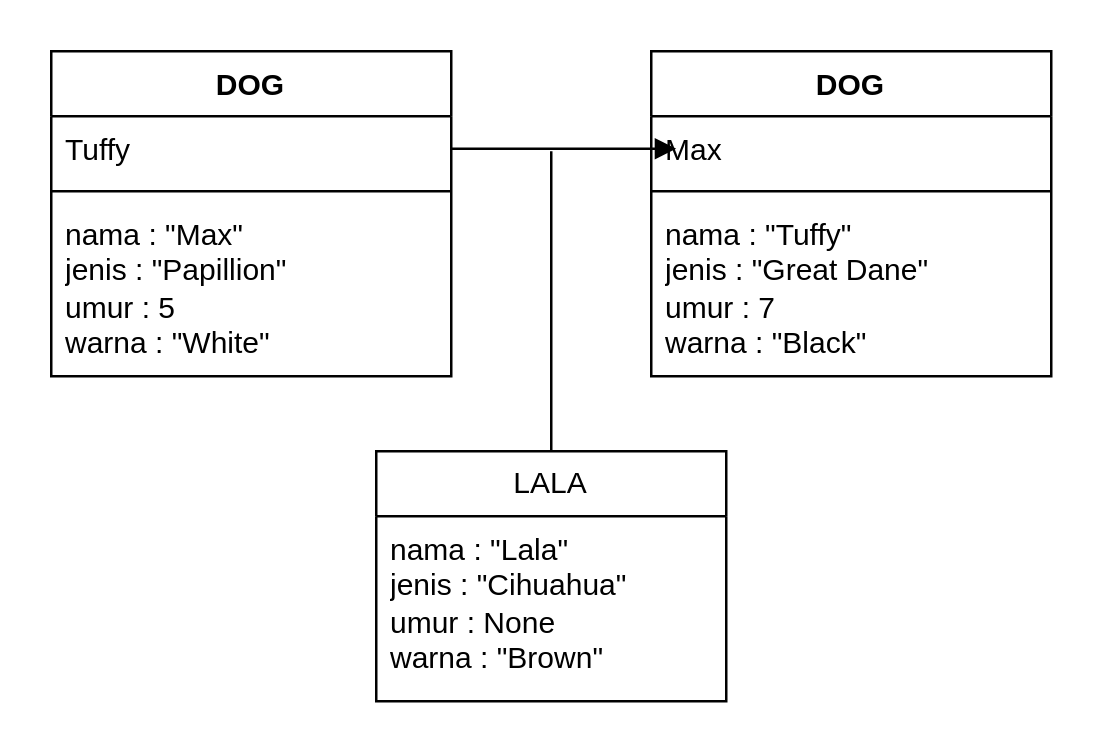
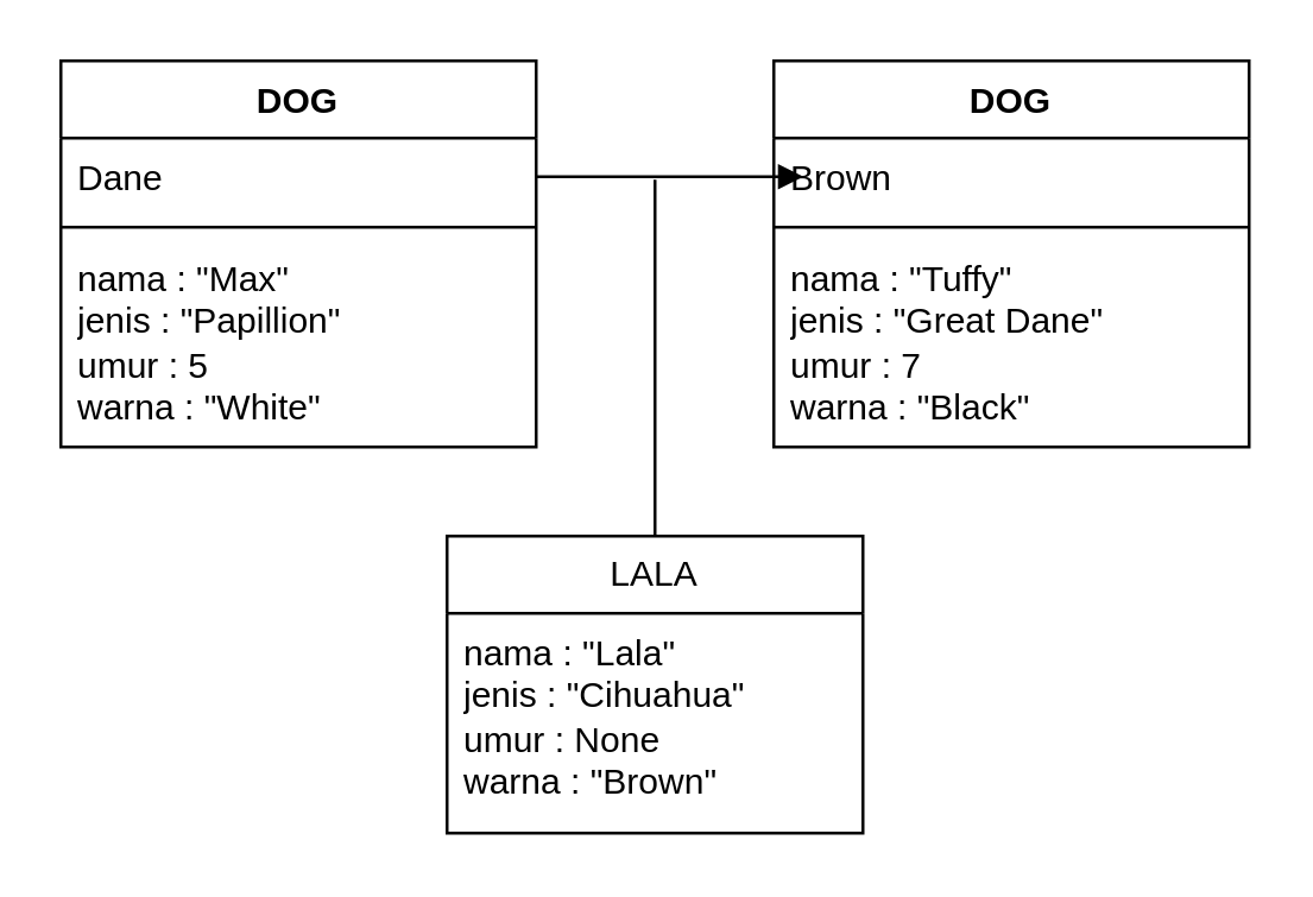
  <mxCell id="0" />
  <mxCell id="1" parent="0" />
  <mxCell id="2" value="DOG" style="swimlane;fontStyle=1;align=center;verticalAlign=top;childLayout=stackLayout;horizontal=1;startSize=26;horizontalStack=0;resizeParent=1;resizeParentMax=0;resizeLast=0;collapsible=1;marginBottom=0;whiteSpace=wrap;html=1;" vertex="1" parent="1"><mxGeometry x="20" y="20" width="160" height="130" as="geometry" /></mxCell>
- <mxCell id="3" value="Tuffy" style="text;strokeColor=none;fillColor=none;align=left;verticalAlign=top;spacingLeft=4;spacingRight=4;overflow=hidden;rotatable=0;points=[[0,0.5],[1,0.5]];portConstraint=eastwest;whiteSpace=wrap;html=1;" vertex="1" parent="2"><mxGeometry y="26" width="160" height="26" as="geometry" /></mxCell>
+ <mxCell id="3" value="Dane" style="text;strokeColor=none;fillColor=none;align=left;verticalAlign=top;spacingLeft=4;spacingRight=4;overflow=hidden;rotatable=0;points=[[0,0.5],[1,0.5]];portConstraint=eastwest;whiteSpace=wrap;html=1;" vertex="1" parent="2"><mxGeometry y="26" width="160" height="26" as="geometry" /></mxCell>
  <mxCell id="4" value="" style="line;strokeWidth=1;fillColor=none;align=left;verticalAlign=middle;spacingTop=-1;spacingLeft=3;spacingRight=3;rotatable=0;labelPosition=right;points=[];portConstraint=eastwest;strokeColor=inherit;" vertex="1" parent="2"><mxGeometry y="52" width="160" height="8" as="geometry" /></mxCell>
  <mxCell id="5" value="nama : &quot;Max&quot;&lt;br&gt;jenis : &quot;Papillion&quot;&lt;br&gt;umur : 5&lt;br&gt;warna : &quot;White&quot;" style="text;strokeColor=none;fillColor=none;align=left;verticalAlign=top;spacingLeft=4;spacingRight=4;overflow=hidden;rotatable=0;points=[[0,0.5],[1,0.5]];portConstraint=eastwest;whiteSpace=wrap;html=1;" vertex="1" parent="2"><mxGeometry y="60" width="160" height="70" as="geometry" /></mxCell>
  <mxCell id="6" value="DOG" style="swimlane;fontStyle=1;align=center;verticalAlign=top;childLayout=stackLayout;horizontal=1;startSize=26;horizontalStack=0;resizeParent=1;resizeParentMax=0;resizeLast=0;collapsible=1;marginBottom=0;whiteSpace=wrap;html=1;" vertex="1" parent="1"><mxGeometry x="260" y="20" width="160" height="130" as="geometry" /></mxCell>
- <mxCell id="7" value="Max" style="text;strokeColor=none;fillColor=none;align=left;verticalAlign=top;spacingLeft=4;spacingRight=4;overflow=hidden;rotatable=0;points=[[0,0.5],[1,0.5]];portConstraint=eastwest;whiteSpace=wrap;html=1;" vertex="1" parent="6"><mxGeometry y="26" width="160" height="26" as="geometry" /></mxCell>
+ <mxCell id="7" value="Brown" style="text;strokeColor=none;fillColor=none;align=left;verticalAlign=top;spacingLeft=4;spacingRight=4;overflow=hidden;rotatable=0;points=[[0,0.5],[1,0.5]];portConstraint=eastwest;whiteSpace=wrap;html=1;" vertex="1" parent="6"><mxGeometry y="26" width="160" height="26" as="geometry" /></mxCell>
  <mxCell id="8" value="" style="line;strokeWidth=1;fillColor=none;align=left;verticalAlign=middle;spacingTop=-1;spacingLeft=3;spacingRight=3;rotatable=0;labelPosition=right;points=[];portConstraint=eastwest;strokeColor=inherit;" vertex="1" parent="6"><mxGeometry y="52" width="160" height="8" as="geometry" /></mxCell>
  <mxCell id="9" value="nama : &quot;Tuffy&quot;&lt;br&gt;jenis : &quot;Great Dane&quot;&lt;br&gt;umur : 7&lt;br&gt;warna : &quot;Black&quot;" style="text;strokeColor=none;fillColor=none;align=left;verticalAlign=top;spacingLeft=4;spacingRight=4;overflow=hidden;rotatable=0;points=[[0,0.5],[1,0.5]];portConstraint=eastwest;whiteSpace=wrap;html=1;" vertex="1" parent="6"><mxGeometry y="60" width="160" height="70" as="geometry" /></mxCell>
  <mxCell id="10" value="LALA" style="swimlane;fontStyle=0;childLayout=stackLayout;horizontal=1;startSize=26;fillColor=none;horizontalStack=0;resizeParent=1;resizeParentMax=0;resizeLast=0;collapsible=1;marginBottom=0;whiteSpace=wrap;html=1;" vertex="1" parent="1"><mxGeometry x="150" y="180" width="140" height="100" as="geometry" /></mxCell>
  <mxCell id="11" value="nama : &quot;Lala&quot;&lt;br&gt;jenis : &quot;Cihuahua&quot;&lt;br&gt;umur : None&lt;br&gt;warna : &quot;Brown&quot;" style="text;strokeColor=none;fillColor=none;align=left;verticalAlign=top;spacingLeft=4;spacingRight=4;overflow=hidden;rotatable=0;points=[[0,0.5],[1,0.5]];portConstraint=eastwest;whiteSpace=wrap;html=1;" vertex="1" parent="10"><mxGeometry y="26" width="140" height="74" as="geometry" /></mxCell>
  <mxCell id="12" value="" style="endArrow=block;endFill=1;html=1;edgeStyle=orthogonalEdgeStyle;align=left;verticalAlign=top;rounded=0;exitX=1;exitY=0.5;exitDx=0;exitDy=0;" edge="1" parent="1" source="3"><mxGeometry x="-1" relative="1" as="geometry"><mxPoint x="200" y="90" as="sourcePoint" /><mxPoint x="270" y="59" as="targetPoint" /></mxGeometry></mxCell>
  <mxCell id="13" value="" style="endArrow=none;html=1;rounded=0;exitX=0.5;exitY=0;exitDx=0;exitDy=0;" edge="1" parent="1" source="10"><mxGeometry relative="1" as="geometry"><mxPoint x="200" y="90" as="sourcePoint" /><mxPoint x="220" y="60" as="targetPoint" /></mxGeometry></mxCell>
